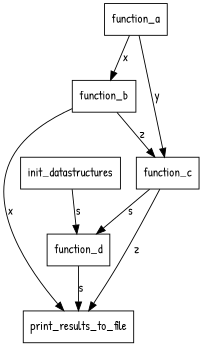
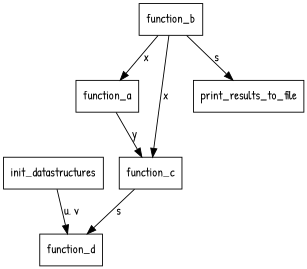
  digraph {
    fontname="Patrick Hand"
    rankdir=TB
    node [fontname="Patrick Hand" shape=box]
    edge [fontname="Patrick Hand"]
    n1 [label=init_datastructures]
    n2 [label=function_d]
    n3 [label=function_b]
    n4 [label=function_a]
    n5 [label=function_c]
    n6 [label=print_results_to_file]
-   n1 -> n2 [label=s]
-   n2 -> n6 [label=s]
-   n4 -> n3 [label=x]
-   n3 -> n5 [label=z]
-   n3 -> n6 [label=x]
+   n1 -> n2 [label="u, v"]
+   n3 -> n4 [label=x]
+   n3 -> n5 [label=x]
+   n3 -> n6 [label=s]
    n4 -> n5 [label=y]
    n5 -> n2 [label=s]
-   n5 -> n6 [label=z]
  }
